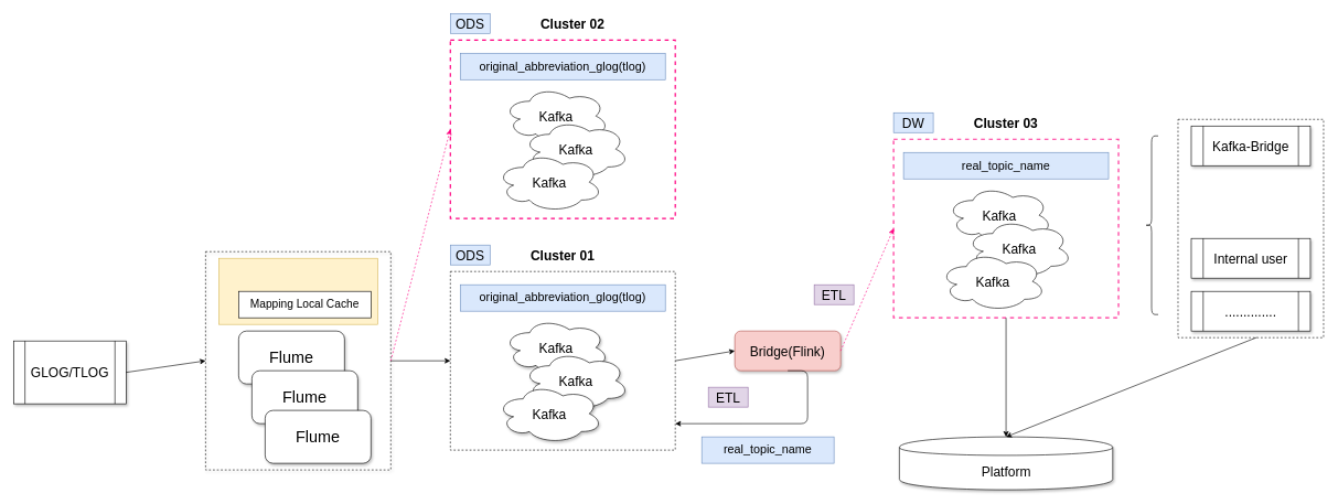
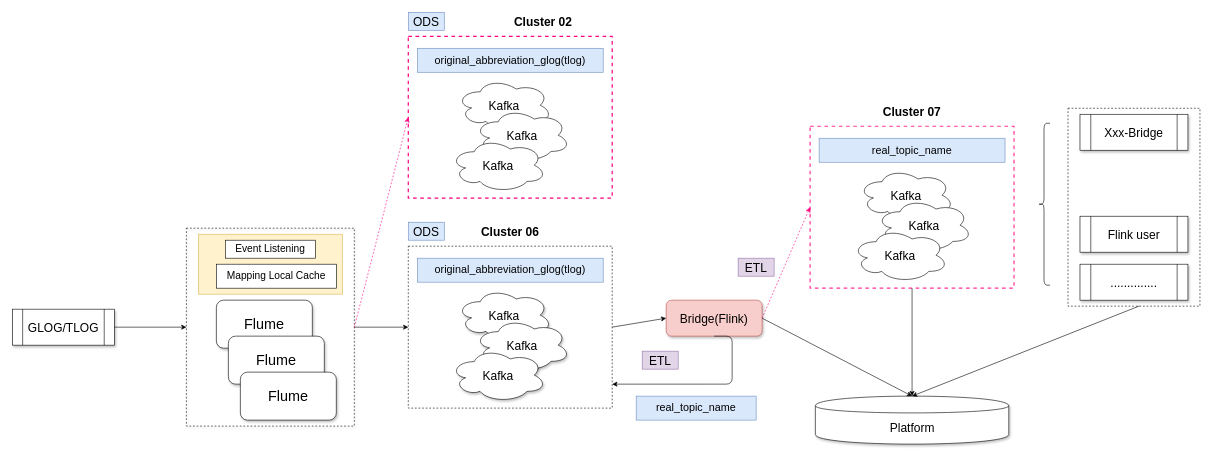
  <mxCell id="0" />
  <mxCell id="1" parent="0" />
  <mxCell id="2" value="" style="group;shadow=1;" vertex="1" connectable="0" parent="1"><mxGeometry x="680" y="410" width="340" height="270" as="geometry" /></mxCell>
  <mxCell id="3" value="" style="rounded=0;whiteSpace=wrap;html=1;fillColor=none;dashed=1;" vertex="1" parent="2"><mxGeometry width="340" height="270" as="geometry" /></mxCell>
  <mxCell id="4" value="" style="group;shadow=0;" vertex="1" connectable="0" parent="2"><mxGeometry x="70" y="70" width="200" height="190" as="geometry" /></mxCell>
  <mxCell id="5" value="&lt;font style=&quot;font-size: 20px&quot;&gt;Kafka&lt;/font&gt;" style="ellipse;shape=cloud;whiteSpace=wrap;html=1;shadow=1;" vertex="1" parent="4"><mxGeometry x="10" width="160" height="90" as="geometry" /></mxCell>
  <mxCell id="6" value="&lt;font style=&quot;font-size: 20px&quot;&gt;Kafka&lt;/font&gt;" style="ellipse;shape=cloud;whiteSpace=wrap;html=1;shadow=1;" vertex="1" parent="4"><mxGeometry x="40" y="50" width="160" height="90" as="geometry" /></mxCell>
  <mxCell id="7" value="&lt;font style=&quot;font-size: 20px&quot;&gt;Kafka&lt;/font&gt;" style="ellipse;shape=cloud;whiteSpace=wrap;html=1;shadow=1;" vertex="1" parent="4"><mxGeometry y="100" width="160" height="90" as="geometry" /></mxCell>
  <mxCell id="8" value="&lt;font style=&quot;font-size: 18px&quot;&gt;original_abbreviation_glog(tlog)&lt;/font&gt;" style="text;html=1;strokeColor=#6c8ebf;fillColor=#dae8fc;align=center;verticalAlign=middle;whiteSpace=wrap;rounded=0;" vertex="1" parent="2"><mxGeometry x="15" y="20" width="310" height="40" as="geometry" /></mxCell>
  <mxCell id="9" value="" style="rounded=0;whiteSpace=wrap;html=1;strokeColor=#000000;strokeWidth=1;fillColor=none;dashed=1;" vertex="1" parent="1"><mxGeometry x="1780" y="180" width="220" height="330" as="geometry" /></mxCell>
  <mxCell id="10" value="" style="rounded=0;whiteSpace=wrap;html=1;fillColor=none;dashed=1;glass=0;comic=0;shadow=1;" parent="1" vertex="1"><mxGeometry x="310" y="380" width="280" height="330" as="geometry" /></mxCell>
- <mxCell id="11" value="&lt;font style=&quot;font-size: 20px&quot;&gt;GLOG/TLOG&lt;/font&gt;" style="shape=process;whiteSpace=wrap;html=1;backgroundOutline=1;fillColor=#ffffff;shadow=1;" parent="1" vertex="1"><mxGeometry x="20" y="515" width="170" height="95" as="geometry" /></mxCell>
+ <mxCell id="11" value="&lt;font style=&quot;font-size: 20px&quot;&gt;GLOG/TLOG&lt;/font&gt;" style="shape=process;whiteSpace=wrap;html=1;backgroundOutline=1;fillColor=#ffffff;shadow=1;" parent="1" vertex="1"><mxGeometry x="20" y="515" width="170" height="60" as="geometry" /></mxCell>
  <mxCell id="12" value="" style="endArrow=classic;html=1;exitX=1;exitY=0.5;exitDx=0;exitDy=0;entryX=0;entryY=0.5;entryDx=0;entryDy=0;" parent="1" source="11" target="10" edge="1"><mxGeometry width="50" height="50" relative="1" as="geometry"><mxPoint x="240" y="680" as="sourcePoint" /><mxPoint x="290" y="630" as="targetPoint" /></mxGeometry></mxCell>
  <mxCell id="13" value="" style="group" vertex="1" connectable="0" parent="1"><mxGeometry x="330" y="390" width="240" height="100" as="geometry" /></mxCell>
  <mxCell id="14" value="" style="text;html=1;strokeColor=#d6b656;fillColor=#fff2cc;align=center;verticalAlign=middle;whiteSpace=wrap;rounded=0;" vertex="1" parent="13"><mxGeometry width="240" height="100" as="geometry" /></mxCell>
+ <mxCell id="15" value="&lt;font style=&quot;font-size: 17px&quot;&gt;&lt;span style=&quot;font-family: &amp;#34;microsoft yahei&amp;#34; , &amp;#34;arial&amp;#34; , &amp;#34;helvetica&amp;#34; , sans-serif ; text-align: left ; background-color: rgb(255 , 255 , 255)&quot;&gt;Event L&lt;/span&gt;&lt;span style=&quot;font-family: &amp;#34;microsoft yahei&amp;#34; , &amp;#34;arial&amp;#34; , &amp;#34;helvetica&amp;#34; , sans-serif ; text-align: left ; background-color: rgb(255 , 255 , 255)&quot;&gt;istening&lt;/span&gt;&lt;/font&gt;" style="rounded=0;whiteSpace=wrap;html=1;" vertex="1" parent="13"><mxGeometry x="45" y="10" width="150" height="30" as="geometry" /></mxCell>
  <mxCell id="16" value="&lt;div style=&quot;text-align: left&quot;&gt;&lt;font face=&quot;microsoft yahei, arial, helvetica, sans-serif&quot; size=&quot;1&quot;&gt;&lt;span style=&quot;background-color: rgb(255 , 255 , 255) ; font-size: 17px&quot;&gt;Mapping Local Cache&lt;/span&gt;&lt;/font&gt;&lt;/div&gt;" style="rounded=0;whiteSpace=wrap;html=1;" vertex="1" parent="13"><mxGeometry x="30" y="50" width="200" height="40" as="geometry" /></mxCell>
  <mxCell id="17" value="&lt;font style=&quot;font-size: 24px&quot;&gt;Flume&lt;/font&gt;" style="rounded=1;whiteSpace=wrap;html=1;shadow=1;" parent="1" vertex="1"><mxGeometry x="360" y="500" width="160" height="80" as="geometry" /></mxCell>
  <mxCell id="18" value="&lt;font style=&quot;font-size: 24px&quot;&gt;Flume&lt;/font&gt;" style="rounded=1;whiteSpace=wrap;html=1;shadow=1;" parent="1" vertex="1"><mxGeometry x="380" y="560" width="160" height="80" as="geometry" /></mxCell>
  <mxCell id="19" value="&lt;font style=&quot;font-size: 24px&quot;&gt;Flume&lt;/font&gt;" style="rounded=1;whiteSpace=wrap;html=1;shadow=1;" parent="1" vertex="1"><mxGeometry x="400" y="620" width="160" height="80" as="geometry" /></mxCell>
  <mxCell id="20" value="" style="endArrow=classic;html=1;exitX=1;exitY=0.5;exitDx=0;exitDy=0;entryX=0;entryY=0.5;entryDx=0;entryDy=0;" edge="1" parent="1" source="10" target="3"><mxGeometry width="50" height="50" relative="1" as="geometry"><mxPoint x="640" y="610" as="sourcePoint" /><mxPoint x="690" y="560" as="targetPoint" /></mxGeometry></mxCell>
  <mxCell id="21" value="&lt;font style=&quot;font-size: 20px&quot;&gt;ODS&lt;/font&gt;" style="text;html=1;strokeColor=#6c8ebf;fillColor=#dae8fc;align=center;verticalAlign=middle;whiteSpace=wrap;rounded=0;" vertex="1" parent="1"><mxGeometry x="680" y="370" width="60" height="30" as="geometry" /></mxCell>
  <mxCell id="22" value="&lt;span style=&quot;font-size: 20px&quot;&gt;Bridge(Flink)&lt;/span&gt;" style="rounded=1;whiteSpace=wrap;html=1;fillColor=#f8cecc;strokeColor=#b85450;shadow=1;" vertex="1" parent="1"><mxGeometry x="1110" y="500" width="160" height="60" as="geometry" /></mxCell>
  <mxCell id="23" value="" style="endArrow=classic;html=1;exitX=1;exitY=0.5;exitDx=0;exitDy=0;entryX=0;entryY=0.5;entryDx=0;entryDy=0;" edge="1" parent="1" source="3" target="22"><mxGeometry width="50" height="50" relative="1" as="geometry"><mxPoint x="1200" y="660" as="sourcePoint" /><mxPoint x="1250" y="610" as="targetPoint" /></mxGeometry></mxCell>
  <mxCell id="24" value="" style="edgeStyle=segmentEdgeStyle;endArrow=classic;html=1;exitX=0.5;exitY=1;exitDx=0;exitDy=0;entryX=1;entryY=0.852;entryDx=0;entryDy=0;entryPerimeter=0;" edge="1" parent="1" source="22" target="3"><mxGeometry width="50" height="50" relative="1" as="geometry"><mxPoint x="1200" y="590" as="sourcePoint" /><mxPoint x="1150" y="640" as="targetPoint" /><Array as="points"><mxPoint x="1220" y="640" /></Array></mxGeometry></mxCell>
  <mxCell id="25" value="&lt;font style=&quot;font-size: 20px&quot;&gt;ODS&lt;/font&gt;" style="text;html=1;strokeColor=#6c8ebf;fillColor=#dae8fc;align=center;verticalAlign=middle;whiteSpace=wrap;rounded=0;" vertex="1" parent="1"><mxGeometry x="680" y="20" width="60" height="30" as="geometry" /></mxCell>
  <mxCell id="26" value="" style="group" vertex="1" connectable="0" parent="1"><mxGeometry x="750" y="130" width="200" height="190" as="geometry" /></mxCell>
  <mxCell id="27" value="&lt;font style=&quot;font-size: 20px&quot;&gt;Kafka&lt;/font&gt;" style="ellipse;shape=cloud;whiteSpace=wrap;html=1;" vertex="1" parent="26"><mxGeometry x="10" width="160" height="90" as="geometry" /></mxCell>
  <mxCell id="28" value="&lt;font style=&quot;font-size: 20px&quot;&gt;Kafka&lt;/font&gt;" style="ellipse;shape=cloud;whiteSpace=wrap;html=1;" vertex="1" parent="26"><mxGeometry x="40" y="50" width="160" height="90" as="geometry" /></mxCell>
  <mxCell id="29" value="&lt;font style=&quot;font-size: 20px&quot;&gt;Kafka&lt;/font&gt;" style="ellipse;shape=cloud;whiteSpace=wrap;html=1;" vertex="1" parent="26"><mxGeometry y="100" width="160" height="90" as="geometry" /></mxCell>
  <mxCell id="30" value="&lt;font style=&quot;font-size: 18px&quot;&gt;original_abbreviation_glog(tlog)&lt;/font&gt;" style="text;html=1;strokeColor=#6c8ebf;fillColor=#dae8fc;align=center;verticalAlign=middle;whiteSpace=wrap;rounded=0;" vertex="1" parent="1"><mxGeometry x="695" y="80" width="310" height="40" as="geometry" /></mxCell>
  <mxCell id="31" value="" style="rounded=0;whiteSpace=wrap;html=1;fillColor=none;dashed=1;strokeColor=#FF0080;strokeWidth=2;" vertex="1" parent="1"><mxGeometry x="680" y="60" width="340" height="270" as="geometry" /></mxCell>
  <mxCell id="32" value="" style="endArrow=classic;html=1;exitX=1;exitY=0.5;exitDx=0;exitDy=0;entryX=0;entryY=0.5;entryDx=0;entryDy=0;strokeColor=#FF0080;dashed=1;" edge="1" parent="1" source="10" target="31"><mxGeometry width="50" height="50" relative="1" as="geometry"><mxPoint x="640" y="390" as="sourcePoint" /><mxPoint x="690" y="340" as="targetPoint" /></mxGeometry></mxCell>
- <mxCell id="33" value="&lt;font style=&quot;font-size: 20px&quot;&gt;&lt;b&gt;Cluster 02&lt;/b&gt;&lt;/font&gt;" style="text;html=1;strokeColor=none;fillColor=none;align=center;verticalAlign=middle;whiteSpace=wrap;rounded=0;dashed=1;" vertex="1" parent="1"><mxGeometry x="800" y="20" width="130" height="30" as="geometry" /></mxCell>
- <mxCell id="34" value="&lt;font style=&quot;font-size: 20px&quot;&gt;&lt;b&gt;Cluster 01&lt;/b&gt;&lt;/font&gt;" style="text;html=1;strokeColor=none;fillColor=none;align=center;verticalAlign=middle;whiteSpace=wrap;rounded=0;dashed=1;shadow=0;" vertex="1" parent="1"><mxGeometry x="785" y="370" width="130" height="30" as="geometry" /></mxCell>
+ <mxCell id="33" value="&lt;font style=&quot;font-size: 20px&quot;&gt;&lt;b&gt;Cluster 02&lt;/b&gt;&lt;/font&gt;" style="text;html=1;strokeColor=none;fillColor=none;align=center;verticalAlign=middle;whiteSpace=wrap;rounded=0;dashed=1;" vertex="1" parent="1"><mxGeometry x="840" y="20" width="130" height="30" as="geometry" /></mxCell>
+ <mxCell id="34" value="&lt;font style=&quot;font-size: 20px&quot;&gt;&lt;b&gt;Cluster 06&lt;/b&gt;&lt;/font&gt;" style="text;html=1;strokeColor=none;fillColor=none;align=center;verticalAlign=middle;whiteSpace=wrap;rounded=0;dashed=1;shadow=0;" vertex="1" parent="1"><mxGeometry x="785" y="370" width="130" height="30" as="geometry" /></mxCell>
  <mxCell id="35" value="" style="group;strokeWidth=2;" vertex="1" connectable="0" parent="1"><mxGeometry x="1350" y="210" width="340" height="270" as="geometry" /></mxCell>
  <mxCell id="36" value="" style="rounded=0;whiteSpace=wrap;html=1;fillColor=none;dashed=1;strokeColor=#FF3399;strokeWidth=2;" vertex="1" parent="35"><mxGeometry width="340" height="270" as="geometry" /></mxCell>
  <mxCell id="37" value="" style="group" vertex="1" connectable="0" parent="35"><mxGeometry x="70" y="70" width="200" height="190" as="geometry" /></mxCell>
  <mxCell id="38" value="&lt;font style=&quot;font-size: 20px&quot;&gt;Kafka&lt;/font&gt;" style="ellipse;shape=cloud;whiteSpace=wrap;html=1;" vertex="1" parent="37"><mxGeometry x="10" width="160" height="90" as="geometry" /></mxCell>
  <mxCell id="39" value="&lt;font style=&quot;font-size: 20px&quot;&gt;Kafka&lt;/font&gt;" style="ellipse;shape=cloud;whiteSpace=wrap;html=1;" vertex="1" parent="37"><mxGeometry x="40" y="50" width="160" height="90" as="geometry" /></mxCell>
  <mxCell id="40" value="&lt;font style=&quot;font-size: 20px&quot;&gt;Kafka&lt;/font&gt;" style="ellipse;shape=cloud;whiteSpace=wrap;html=1;" vertex="1" parent="37"><mxGeometry y="100" width="160" height="90" as="geometry" /></mxCell>
  <mxCell id="41" value="&lt;span style=&quot;font-size: 18px&quot;&gt;real_topic_name&lt;/span&gt;" style="text;html=1;strokeColor=#6c8ebf;fillColor=#dae8fc;align=center;verticalAlign=middle;whiteSpace=wrap;rounded=0;" vertex="1" parent="35"><mxGeometry x="15" y="20" width="310" height="40" as="geometry" /></mxCell>
- <mxCell id="42" value="&lt;font style=&quot;font-size: 20px&quot;&gt;DW&lt;/font&gt;" style="text;html=1;strokeColor=#6c8ebf;fillColor=#dae8fc;align=center;verticalAlign=middle;whiteSpace=wrap;rounded=0;" vertex="1" parent="1"><mxGeometry x="1350" y="170" width="60" height="30" as="geometry" /></mxCell>
- <mxCell id="43" value="&lt;font style=&quot;font-size: 20px&quot;&gt;&lt;b&gt;Cluster 03&lt;/b&gt;&lt;/font&gt;" style="text;html=1;strokeColor=none;fillColor=none;align=center;verticalAlign=middle;whiteSpace=wrap;rounded=0;dashed=1;" vertex="1" parent="1"><mxGeometry x="1455" y="170" width="130" height="30" as="geometry" /></mxCell>
+ <mxCell id="43" value="&lt;font style=&quot;font-size: 20px&quot;&gt;&lt;b&gt;Cluster 07&lt;/b&gt;&lt;/font&gt;" style="text;html=1;strokeColor=none;fillColor=none;align=center;verticalAlign=middle;whiteSpace=wrap;rounded=0;dashed=1;" vertex="1" parent="1"><mxGeometry x="1455" y="170" width="130" height="30" as="geometry" /></mxCell>
  <mxCell id="44" value="" style="endArrow=classic;html=1;strokeColor=#FF0080;exitX=1;exitY=0.5;exitDx=0;exitDy=0;entryX=0;entryY=0.5;entryDx=0;entryDy=0;dashed=1;" edge="1" parent="1" source="22" target="36"><mxGeometry width="50" height="50" relative="1" as="geometry"><mxPoint x="1280" y="345" as="sourcePoint" /><mxPoint x="1360" y="420" as="targetPoint" /></mxGeometry></mxCell>
  <mxCell id="45" value="" style="group;shadow=1;" vertex="1" connectable="0" parent="1"><mxGeometry x="1800" y="190" width="180" height="310" as="geometry" /></mxCell>
- <mxCell id="46" value="&lt;font style=&quot;font-size: 20px&quot;&gt;Kafka-Bridge&lt;/font&gt;" style="shape=process;whiteSpace=wrap;html=1;backgroundOutline=1;strokeColor=#000000;strokeWidth=1;fillColor=#ffffff;shadow=1;" vertex="1" parent="45"><mxGeometry width="180" height="60" as="geometry" /></mxCell>
- <mxCell id="47" value="&lt;span style=&quot;font-family: &amp;#34;microsoft yahei&amp;#34; , &amp;#34;arial&amp;#34; , &amp;#34;helvetica&amp;#34; , sans-serif ; text-align: left ; background-color: rgb(255 , 255 , 255)&quot;&gt;&lt;font style=&quot;font-size: 20px&quot;&gt;Internal user&lt;/font&gt;&lt;/span&gt;" style="shape=process;whiteSpace=wrap;html=1;backgroundOutline=1;strokeColor=#000000;strokeWidth=1;fillColor=#ffffff;shadow=1;" vertex="1" parent="45"><mxGeometry y="170" width="180" height="60" as="geometry" /></mxCell>
+ <mxCell id="46" value="&lt;font style=&quot;font-size: 20px&quot;&gt;Xxx-Bridge&lt;/font&gt;" style="shape=process;whiteSpace=wrap;html=1;backgroundOutline=1;strokeColor=#000000;strokeWidth=1;fillColor=#ffffff;shadow=1;" vertex="1" parent="45"><mxGeometry width="180" height="60" as="geometry" /></mxCell>
+ <mxCell id="47" value="&lt;span style=&quot;font-family: &amp;#34;microsoft yahei&amp;#34; , &amp;#34;arial&amp;#34; , &amp;#34;helvetica&amp;#34; , sans-serif ; text-align: left ; background-color: rgb(255 , 255 , 255)&quot;&gt;&lt;font style=&quot;font-size: 20px&quot;&gt;Flink user&lt;/font&gt;&lt;/span&gt;" style="shape=process;whiteSpace=wrap;html=1;backgroundOutline=1;strokeColor=#000000;strokeWidth=1;fillColor=#ffffff;shadow=1;" vertex="1" parent="45"><mxGeometry y="170" width="180" height="60" as="geometry" /></mxCell>
  <mxCell id="48" value="&lt;span style=&quot;font-family: &amp;#34;microsoft yahei&amp;#34; , &amp;#34;arial&amp;#34; , &amp;#34;helvetica&amp;#34; , sans-serif ; text-align: left ; background-color: rgb(255 , 255 , 255)&quot;&gt;&lt;font style=&quot;font-size: 20px&quot;&gt;..............&lt;/font&gt;&lt;/span&gt;" style="shape=process;whiteSpace=wrap;html=1;backgroundOutline=1;strokeColor=#000000;strokeWidth=1;fillColor=#ffffff;shadow=1;" vertex="1" parent="45"><mxGeometry y="250" width="180" height="60" as="geometry" /></mxCell>
  <mxCell id="49" value="" style="shape=curlyBracket;whiteSpace=wrap;html=1;rounded=1;strokeColor=#000000;strokeWidth=1;fillColor=#ffffff;" vertex="1" parent="1"><mxGeometry x="1730" y="205" width="20" height="270" as="geometry" /></mxCell>
  <mxCell id="50" value="&lt;span style=&quot;font-family: &amp;#34;microsoft yahei&amp;#34; , &amp;#34;arial&amp;#34; , &amp;#34;helvetica&amp;#34; , sans-serif ; text-align: left ; background-color: rgb(255 , 255 , 255)&quot;&gt;&lt;font style=&quot;font-size: 20px&quot;&gt;Platform&lt;/font&gt;&lt;/span&gt;" style="shape=cylinder;whiteSpace=wrap;html=1;boundedLbl=1;backgroundOutline=1;strokeColor=#000000;strokeWidth=1;fillColor=#ffffff;shadow=1;" vertex="1" parent="1"><mxGeometry x="1358.75" y="660" width="322.5" height="80" as="geometry" /></mxCell>
+ <mxCell id="51" value="" style="endArrow=classic;html=1;strokeColor=#000000;exitX=1;exitY=0.5;exitDx=0;exitDy=0;entryX=0.5;entryY=0;entryDx=0;entryDy=0;" edge="1" parent="1" source="22" target="50"><mxGeometry width="50" height="50" relative="1" as="geometry"><mxPoint x="1270" y="790" as="sourcePoint" /><mxPoint x="1320" y="740" as="targetPoint" /></mxGeometry></mxCell>
  <mxCell id="52" value="" style="endArrow=classic;html=1;strokeColor=#000000;exitX=0.5;exitY=1;exitDx=0;exitDy=0;entryX=0.5;entryY=0;entryDx=0;entryDy=0;" edge="1" parent="1" source="36" target="50"><mxGeometry width="50" height="50" relative="1" as="geometry"><mxPoint x="1500" y="800" as="sourcePoint" /><mxPoint x="1550" y="750" as="targetPoint" /></mxGeometry></mxCell>
  <mxCell id="53" value="&lt;font style=&quot;font-size: 20px&quot;&gt;ETL&lt;/font&gt;" style="text;html=1;strokeColor=#9673a6;fillColor=#e1d5e7;align=center;verticalAlign=middle;whiteSpace=wrap;rounded=0;" vertex="1" parent="1"><mxGeometry x="1230" y="430" width="60" height="30" as="geometry" /></mxCell>
  <mxCell id="54" value="" style="endArrow=classic;html=1;strokeColor=#000000;exitX=0.541;exitY=0.999;exitDx=0;exitDy=0;exitPerimeter=0;entryX=0.5;entryY=0;entryDx=0;entryDy=0;" edge="1" parent="1" source="9" target="50"><mxGeometry width="50" height="50" relative="1" as="geometry"><mxPoint x="1840" y="610" as="sourcePoint" /><mxPoint x="1890" y="560" as="targetPoint" /></mxGeometry></mxCell>
  <mxCell id="55" value="&lt;font style=&quot;font-size: 20px&quot;&gt;ETL&lt;/font&gt;" style="text;html=1;strokeColor=#9673a6;fillColor=#e1d5e7;align=center;verticalAlign=middle;whiteSpace=wrap;rounded=0;" vertex="1" parent="1"><mxGeometry x="1070" y="585" width="60" height="30" as="geometry" /></mxCell>
  <mxCell id="56" value="&lt;span style=&quot;font-size: 18px&quot;&gt;real_topic_name&lt;/span&gt;" style="text;html=1;strokeColor=#6c8ebf;fillColor=#dae8fc;align=center;verticalAlign=middle;whiteSpace=wrap;rounded=0;" vertex="1" parent="1"><mxGeometry x="1060" y="660" width="200" height="40" as="geometry" /></mxCell>
